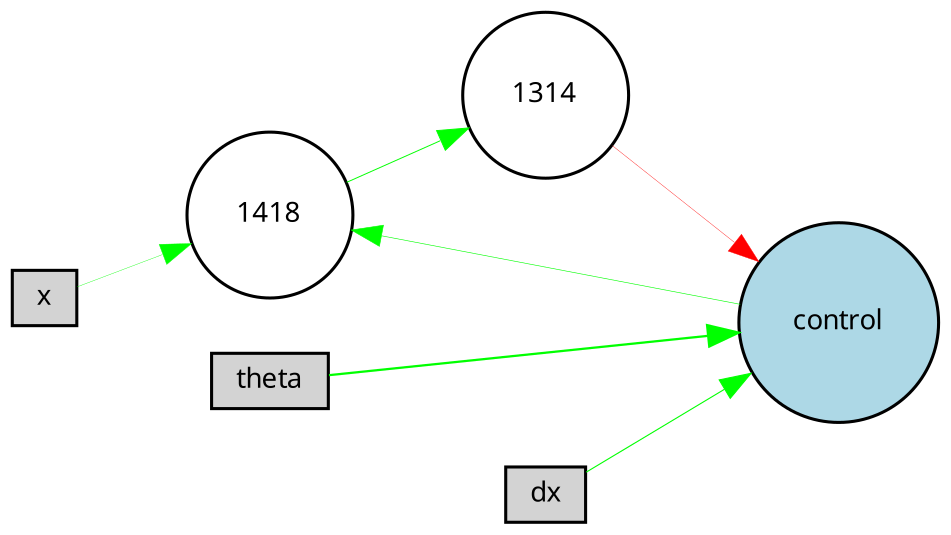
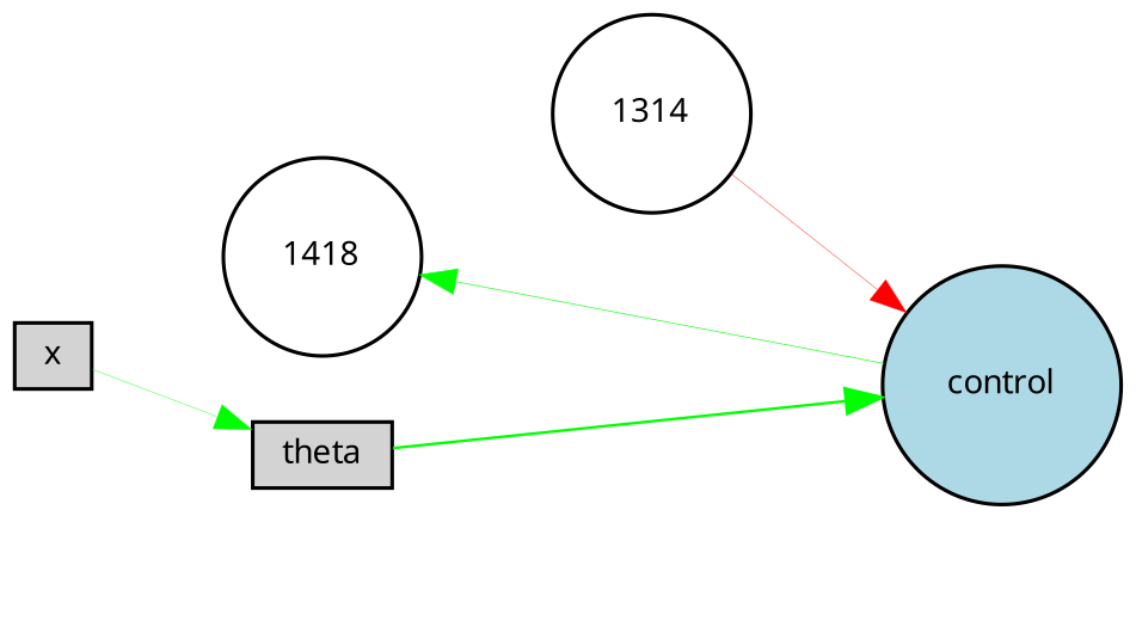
  digraph {
    fontname="Noto Sans"
    rankdir=LR
    node [fillcolor=lightgray fontname="Noto Sans" fontsize=9 shape=box style=filled]
    edge [color=green fontname="Noto Sans" style=solid]
    x [height=0.2 width=0.2]
    1418 [fillcolor=white height=0.2 shape=circle width=0.2]
    n3 [fillcolor=white height=0.2 label=1314 shape=circle width=0.2]
-   dx [height=0.2 width=0.2]
    control [fillcolor=lightblue height=0.2 shape=circle width=0.2]
    theta [height=0.2 width=0.2]
-   x -> 1418 [penwidth=0.12239453922945814]
-   1418 -> n3 [penwidth=0.31160649068458357]
+   x -> theta [penwidth=0.12239453922945814]
    n3 -> control [color=red penwidth=0.1237994342695616]
-   dx -> control [penwidth=0.35480693209606295]
    control -> 1418 [penwidth=0.1954495511338667]
    theta -> control [penwidth=0.7347684002137179]
  }
